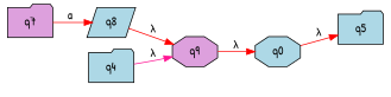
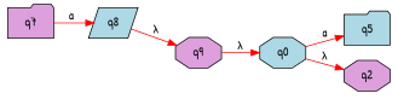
  digraph {
    fontname="Patrick Hand"
    rankdir=LR
    node [fillcolor=lightblue fontname="Patrick Hand" shape=octagon style=filled]
    edge [color=red fontname="Patrick Hand"]
    n1 [label=q0]
    n2 [label=q5 shape=folder]
+   n3 [fillcolor=plum label=q2]
    n4 [fillcolor=plum label=q9]
    n5 [label=q8 shape=parallelogram]
    n6 [fillcolor=plum label=q7 shape=folder]
-   n7 [label=q4 shape=folder]
-   n1 -> n2 [label="λ"]
+   n1 -> n2 [label=a]
+   n1 -> n3 [label="λ"]
    n4 -> n1 [label="λ"]
    n5 -> n4 [label="λ"]
    n6 -> n5 [label=a]
-   n7 -> n4 [color=deeppink label="λ"]
  }
